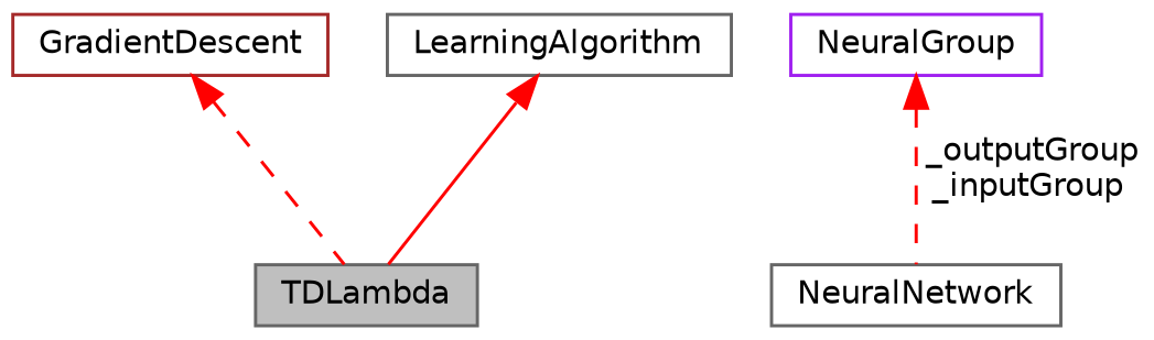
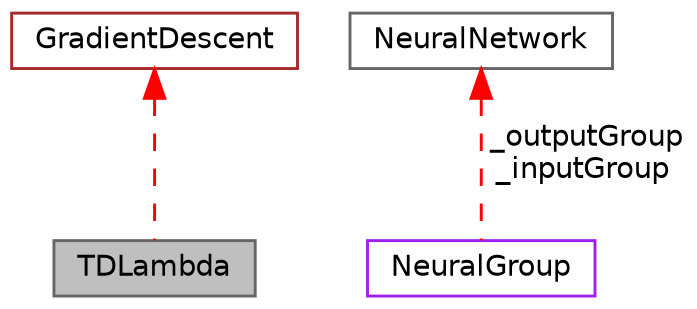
  digraph {
    fontname="DejaVu Sans"
    node [color=gray40 fillcolor=white fontname="DejaVu Sans" fontsize=10 shape=record style=filled]
    edge [color=red dir=back fontname="DejaVu Sans" fontsize=10 labelfontname=Helvetica labelfontsize=10 style=dashed]
    n1 [fillcolor=grey75 fontcolor=black height=0.2 label=TDLambda width=0.4]
    n2 [color=brown height=0.2 label=GradientDescent width=0.4]
    n3 [height=0.2 label=NeuralNetwork width=0.4]
    n4 [color=purple height=0.2 label=NeuralGroup width=0.4]
-   n5 [height=0.2 label=LearningAlgorithm width=0.4]
    n2 -> n1
-   n4 -> n3 [label=" _outputGroup\n_inputGroup"]
-   n5 -> n1 [style=solid]
+   n3 -> n4 [label=" _outputGroup\n_inputGroup"]
  }
